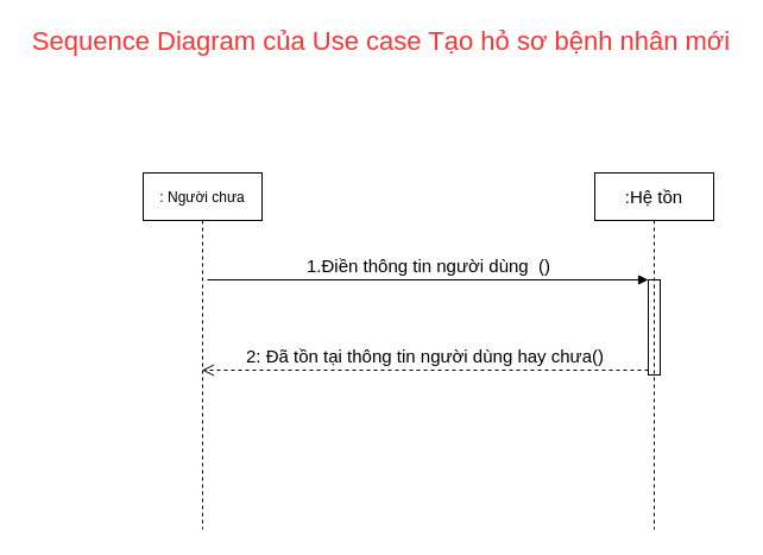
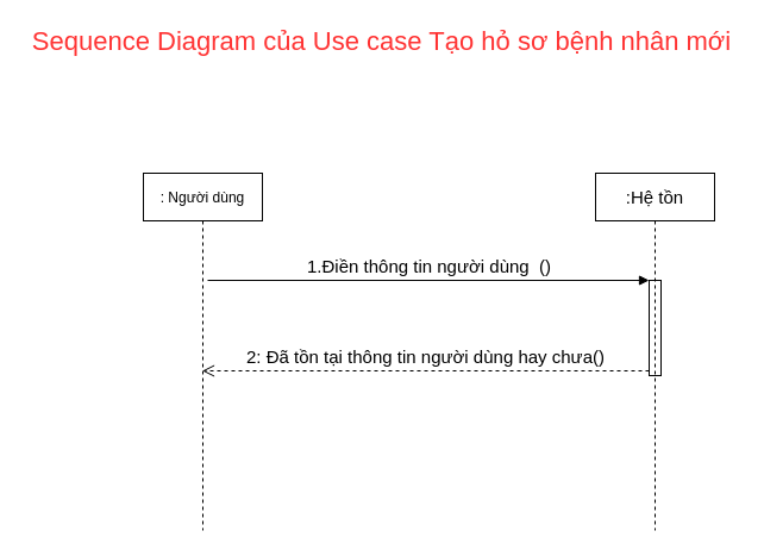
  <mxCell id="0" />
  <mxCell id="1" parent="0" />
- <mxCell id="2" value=": Người chưa" style="shape=umlLifeline;perimeter=lifelinePerimeter;container=1;collapsible=0;recursiveResize=0;rounded=0;shadow=0;strokeWidth=1;" parent="1" vertex="1"><mxGeometry x="120" y="145" width="100" height="300" as="geometry" /></mxCell>
+ <mxCell id="2" value=": Người dùng" style="shape=umlLifeline;perimeter=lifelinePerimeter;container=1;collapsible=0;recursiveResize=0;rounded=0;shadow=0;strokeWidth=1;" parent="1" vertex="1"><mxGeometry x="120" y="145" width="100" height="300" as="geometry" /></mxCell>
  <mxCell id="3" value="Sequence Diagram của Use case Tạo hỏ sơ bệnh nhân mới&lt;br style=&quot;font-size: 22px;&quot;&gt;" style="text;html=1;align=center;verticalAlign=middle;resizable=0;points=[];autosize=1;fontColor=#FF3333;fontSize=22;" vertex="1" parent="1"><mxGeometry x="20" y="20" width="600" height="30" as="geometry" /></mxCell>
  <mxCell id="4" value="" style="html=1;points=[];perimeter=orthogonalPerimeter;fontSize=15;fontColor=#000000;" vertex="1" parent="1"><mxGeometry x="545" y="235" width="10" height="80" as="geometry" /></mxCell>
  <mxCell id="5" value="1.Điền thông tin người dùng&amp;nbsp; ()" style="html=1;verticalAlign=bottom;endArrow=block;entryX=0;entryY=0;fontSize=15;fontColor=#000000;" edge="1" target="4" parent="1"><mxGeometry relative="1" as="geometry"><mxPoint x="174" y="235" as="sourcePoint" /></mxGeometry></mxCell>
  <mxCell id="6" value="2: Đã tồn tại thông tin người dùng hay chưa()" style="html=1;verticalAlign=bottom;endArrow=open;dashed=1;endSize=8;exitX=0;exitY=0.95;fontSize=15;fontColor=#000000;" edge="1" source="4" parent="1" target="2"><mxGeometry relative="1" as="geometry"><mxPoint x="275" y="311" as="targetPoint" /></mxGeometry></mxCell>
  <mxCell id="7" style="edgeStyle=orthogonalEdgeStyle;rounded=0;orthogonalLoop=1;jettySize=auto;html=1;exitX=0.5;exitY=1;exitDx=0;exitDy=0;fontSize=15;fontColor=#000000;" edge="1" parent="1"><mxGeometry relative="1" as="geometry"><mxPoint x="560" y="185" as="sourcePoint" /><mxPoint x="560" y="185" as="targetPoint" /></mxGeometry></mxCell>
  <mxCell id="8" value=":Hệ tồn" style="shape=umlLifeline;perimeter=lifelinePerimeter;whiteSpace=wrap;html=1;container=1;collapsible=0;recursiveResize=0;outlineConnect=0;fontSize=15;fontColor=#000000;" vertex="1" parent="1"><mxGeometry x="500" y="145" width="100" height="300" as="geometry" /></mxCell>
